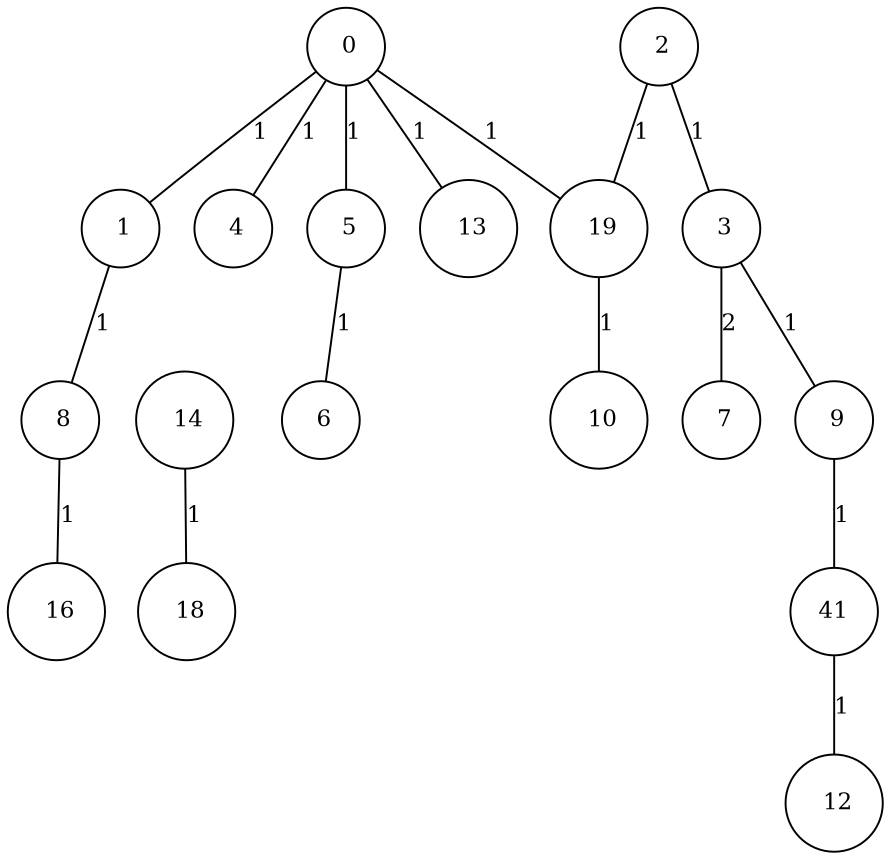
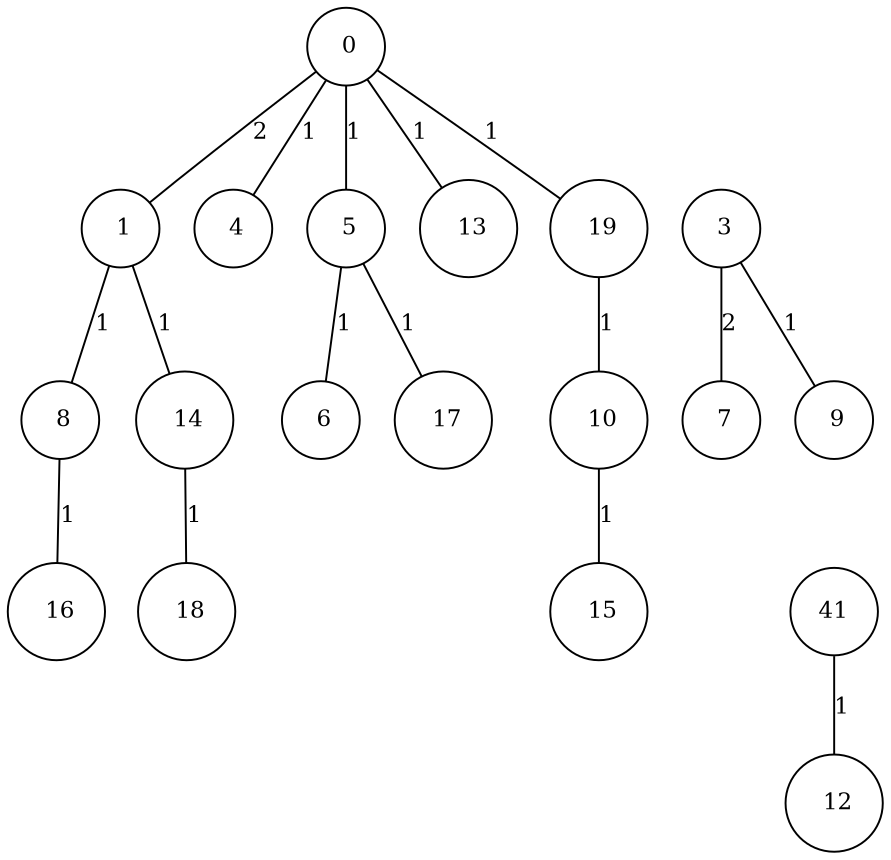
  graph {
    fixedsize="true;"
    node [color=black fontsize=12 hight=.12 shape=circle]
    edge [fontsize=12]
    n1 [label=" 0" width=.12]
    n2 [label=" 1" width=.12]
    n3 [label=" 4" width=.12]
    n4 [label=" 5" width=.12]
    n5 [label=" 13" width=.12]
    n6 [label=" 19" width=.12]
    n7 [label=" 8" width=.12]
    n8 [label=" 14" width=.12]
-   n9 [label=" 2" width=.12]
    n10 [label=" 3" width=.12]
    n11 [label=" 6" width=.12]
+   n12 [label=" 17" width=.12]
    n13 [label=" 16" width=.12]
    n14 [label=" 18" width=.12]
    n15 [label=" 7" width=.12]
    n16 [label=" 9" width=.12]
    n17 [label=" 10" width=.12]
    n18 [label=41 width=.12]
+   n19 [label=" 15" width=.12]
    n20 [label=" 12" width=.12]
-   n1 -- n2 [label=1]
+   n1 -- n2 [label=2]
    n1 -- n3 [label=1]
    n1 -- n4 [label=1]
    n1 -- n5 [label=1]
    n1 -- n6 [label=1]
    n2 -- n7 [label=1]
+   n2 -- n8 [label=1]
    n4 -- n11 [label=1]
+   n4 -- n12 [label=1]
    n6 -- n17 [label=1]
    n7 -- n13 [label=1]
    n8 -- n14 [label=1]
-   n9 -- n6 [label=1]
-   n9 -- n10 [label=1]
    n10 -- n15 [label=2]
    n10 -- n16 [label=1]
-   n16 -- n18 [label=1]
+   n17 -- n19 [label=1]
    n18 -- n20 [label=1]
  }
